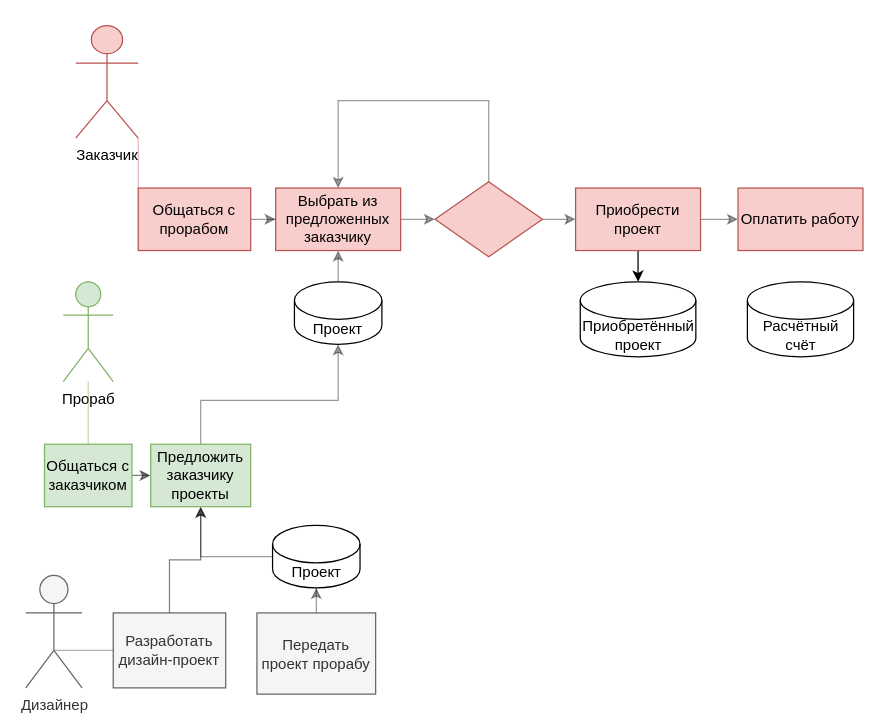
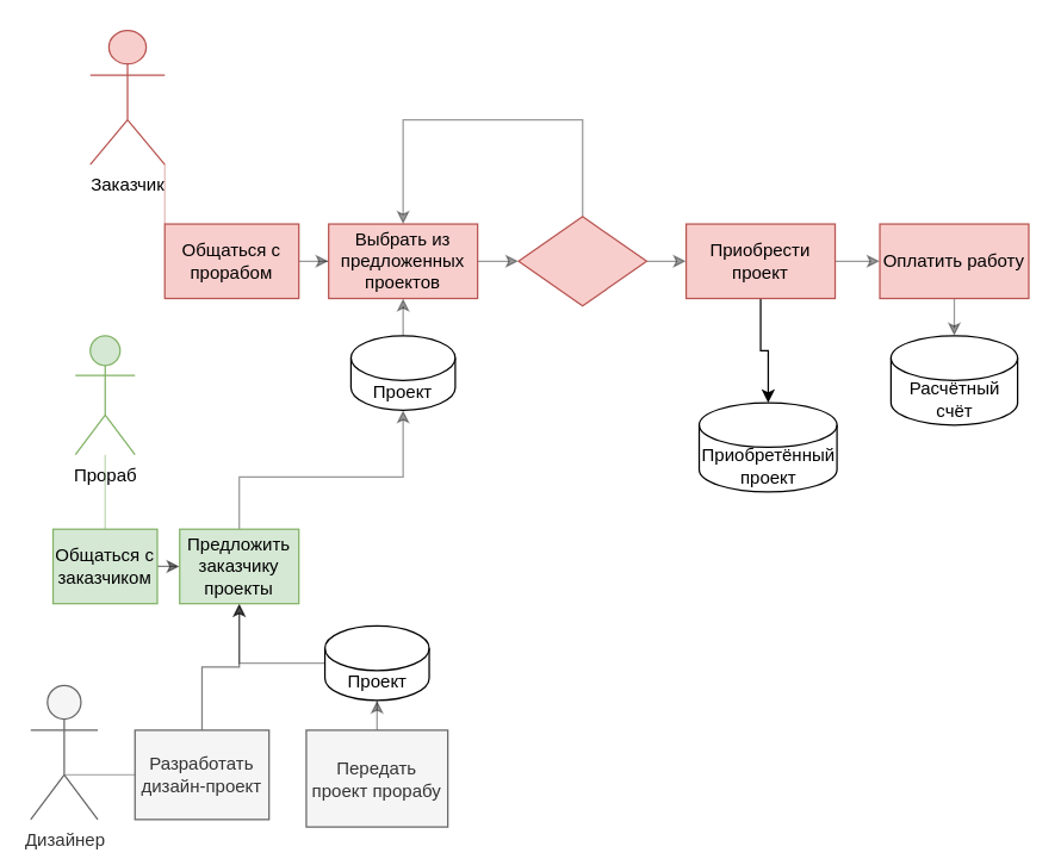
  <mxCell id="0" />
  <mxCell id="1" parent="0" />
  <mxCell id="2" value="Заказчик" style="shape=umlActor;verticalLabelPosition=bottom;verticalAlign=top;html=1;outlineConnect=0;fillColor=#f8cecc;strokeColor=#b85450;" parent="1" vertex="1"><mxGeometry x="60" y="20" width="50" height="90" as="geometry" /></mxCell>
  <mxCell id="3" value="" style="edgeStyle=orthogonalEdgeStyle;rounded=0;orthogonalLoop=1;jettySize=auto;html=1;opacity=40;" parent="1" source="4" target="6" edge="1"><mxGeometry relative="1" as="geometry" /></mxCell>
  <mxCell id="4" value="Общаться с прорабом" style="rounded=0;whiteSpace=wrap;html=1;fillColor=#f8cecc;strokeColor=#b85450;" parent="1" vertex="1"><mxGeometry x="110" y="150" width="90" height="50" as="geometry" /></mxCell>
  <mxCell id="5" value="" style="edgeStyle=orthogonalEdgeStyle;rounded=0;orthogonalLoop=1;jettySize=auto;html=1;opacity=40;" parent="1" source="6" target="12" edge="1"><mxGeometry relative="1" as="geometry" /></mxCell>
- <mxCell id="6" value="Выбрать из предложенных заказчику" style="rounded=0;whiteSpace=wrap;html=1;fillColor=#f8cecc;strokeColor=#b85450;" parent="1" vertex="1"><mxGeometry x="220" y="150" width="100" height="50" as="geometry" /></mxCell>
+ <mxCell id="6" value="Выбрать из предложенных проектов" style="rounded=0;whiteSpace=wrap;html=1;fillColor=#f8cecc;strokeColor=#b85450;" parent="1" vertex="1"><mxGeometry x="220" y="150" width="100" height="50" as="geometry" /></mxCell>
  <mxCell id="7" value="" style="edgeStyle=orthogonalEdgeStyle;rounded=0;orthogonalLoop=1;jettySize=auto;html=1;opacity=40;" parent="1" source="9" target="15" edge="1"><mxGeometry relative="1" as="geometry" /></mxCell>
  <mxCell id="8" value="" style="edgeStyle=orthogonalEdgeStyle;rounded=0;orthogonalLoop=1;jettySize=auto;html=1;" parent="1" source="9" target="33" edge="1"><mxGeometry relative="1" as="geometry" /></mxCell>
  <mxCell id="9" value="Приобрести проект" style="rounded=0;whiteSpace=wrap;html=1;fillColor=#f8cecc;strokeColor=#b85450;" parent="1" vertex="1"><mxGeometry x="460" y="150" width="100" height="50" as="geometry" /></mxCell>
  <mxCell id="10" value="" style="edgeStyle=orthogonalEdgeStyle;rounded=0;orthogonalLoop=1;jettySize=auto;html=1;opacity=40;" parent="1" source="12" target="9" edge="1"><mxGeometry relative="1" as="geometry" /></mxCell>
  <mxCell id="11" style="edgeStyle=orthogonalEdgeStyle;rounded=0;orthogonalLoop=1;jettySize=auto;html=1;entryX=0.5;entryY=0;entryDx=0;entryDy=0;opacity=40;exitX=0.5;exitY=0;exitDx=0;exitDy=0;" parent="1" source="12" target="6" edge="1"><mxGeometry relative="1" as="geometry"><Array as="points"><mxPoint x="391" y="80" /><mxPoint x="270" y="80" /></Array></mxGeometry></mxCell>
  <mxCell id="12" value="" style="rhombus;whiteSpace=wrap;html=1;fillColor=#f8cecc;strokeColor=#b85450;" parent="1" vertex="1"><mxGeometry x="347.5" y="145" width="86" height="60" as="geometry" /></mxCell>
  <mxCell id="13" value="" style="endArrow=none;html=1;rounded=0;exitX=1;exitY=1;exitDx=0;exitDy=0;exitPerimeter=0;entryX=0;entryY=0;entryDx=0;entryDy=0;fillColor=#f8cecc;strokeColor=#b85450;opacity=40;" parent="1" source="2" target="4" edge="1"><mxGeometry width="50" height="50" relative="1" as="geometry"><mxPoint x="430" y="240" as="sourcePoint" /><mxPoint x="480" y="190" as="targetPoint" /></mxGeometry></mxCell>
+ <mxCell id="14" value="" style="edgeStyle=orthogonalEdgeStyle;rounded=0;orthogonalLoop=1;jettySize=auto;html=1;opacity=40;" parent="1" source="15" target="18" edge="1"><mxGeometry relative="1" as="geometry" /></mxCell>
  <mxCell id="15" value="Оплатить работу" style="rounded=0;whiteSpace=wrap;html=1;fillColor=#f8cecc;strokeColor=#b85450;" parent="1" vertex="1"><mxGeometry x="590" y="150" width="100" height="50" as="geometry" /></mxCell>
  <mxCell id="16" value="" style="edgeStyle=orthogonalEdgeStyle;rounded=0;orthogonalLoop=1;jettySize=auto;html=1;opacity=40;" parent="1" source="17" target="6" edge="1"><mxGeometry relative="1" as="geometry" /></mxCell>
  <mxCell id="17" value="Проект" style="shape=cylinder3;whiteSpace=wrap;html=1;boundedLbl=1;backgroundOutline=1;size=15;" parent="1" vertex="1"><mxGeometry x="235" y="225" width="70" height="50" as="geometry" /></mxCell>
  <mxCell id="18" value="Расчётный счёт" style="shape=cylinder3;whiteSpace=wrap;html=1;boundedLbl=1;backgroundOutline=1;size=15;" parent="1" vertex="1"><mxGeometry x="597.5" y="225" width="85" height="60" as="geometry" /></mxCell>
  <mxCell id="19" value="Дизайнер" style="shape=umlActor;verticalLabelPosition=bottom;verticalAlign=top;html=1;outlineConnect=0;fillColor=#f5f5f5;strokeColor=#666666;fontColor=#333333;" parent="1" vertex="1"><mxGeometry x="20" y="460" width="45" height="90" as="geometry" /></mxCell>
  <mxCell id="20" value="" style="edgeStyle=orthogonalEdgeStyle;rounded=0;orthogonalLoop=1;jettySize=auto;html=1;opacity=50;" parent="1" source="21" target="30" edge="1"><mxGeometry relative="1" as="geometry" /></mxCell>
  <mxCell id="21" value="Разработать дизайн-проект" style="rounded=0;whiteSpace=wrap;html=1;fillColor=#f5f5f5;strokeColor=#666666;fontColor=#333333;" parent="1" vertex="1"><mxGeometry x="90" y="490" width="90" height="60" as="geometry" /></mxCell>
  <mxCell id="22" value="" style="endArrow=none;html=1;rounded=0;edgeStyle=orthogonalEdgeStyle;entryX=0;entryY=0.5;entryDx=0;entryDy=0;fillColor=#f5f5f5;strokeColor=#666666;opacity=50;" parent="1" target="21" edge="1"><mxGeometry width="50" height="50" relative="1" as="geometry"><mxPoint x="65" y="520" as="sourcePoint" /><mxPoint x="415" y="420" as="targetPoint" /><Array as="points"><mxPoint x="43" y="520" /><mxPoint x="43" y="520" /></Array></mxGeometry></mxCell>
  <mxCell id="23" value="" style="edgeStyle=orthogonalEdgeStyle;rounded=0;orthogonalLoop=1;jettySize=auto;html=1;opacity=40;" parent="1" source="24" target="32" edge="1"><mxGeometry relative="1" as="geometry" /></mxCell>
  <mxCell id="24" value="Передать проект прорабу" style="rounded=0;whiteSpace=wrap;html=1;fillColor=#f5f5f5;strokeColor=#666666;fontColor=#333333;" parent="1" vertex="1"><mxGeometry x="205" y="490" width="95" height="65" as="geometry" /></mxCell>
  <mxCell id="25" value="Прораб" style="shape=umlActor;verticalLabelPosition=bottom;verticalAlign=top;html=1;outlineConnect=0;fillColor=#d5e8d4;strokeColor=#82b366;" parent="1" vertex="1"><mxGeometry x="50" y="225" width="40" height="80" as="geometry" /></mxCell>
  <mxCell id="26" value="" style="edgeStyle=orthogonalEdgeStyle;curved=1;orthogonalLoop=1;jettySize=auto;html=1;opacity=50;" parent="1" source="27" target="30" edge="1"><mxGeometry relative="1" as="geometry" /></mxCell>
  <mxCell id="27" value="Общаться с заказчиком" style="rounded=0;whiteSpace=wrap;html=1;fillColor=#d5e8d4;strokeColor=#82b366;" parent="1" vertex="1"><mxGeometry x="35" y="355" width="70" height="50" as="geometry" /></mxCell>
  <mxCell id="28" value="" style="endArrow=none;html=1;edgeStyle=orthogonalEdgeStyle;exitX=0.5;exitY=0;exitDx=0;exitDy=0;fillColor=#d5e8d4;strokeColor=#82b366;curved=1;opacity=50;" parent="1" source="27" edge="1"><mxGeometry width="50" height="50" relative="1" as="geometry"><mxPoint x="220" y="385" as="sourcePoint" /><mxPoint x="70" y="305" as="targetPoint" /></mxGeometry></mxCell>
  <mxCell id="29" style="edgeStyle=orthogonalEdgeStyle;rounded=0;orthogonalLoop=1;jettySize=auto;html=1;entryX=0.5;entryY=1;entryDx=0;entryDy=0;entryPerimeter=0;opacity=40;" parent="1" source="30" target="17" edge="1"><mxGeometry relative="1" as="geometry"><Array as="points"><mxPoint x="160" y="320" /><mxPoint x="270" y="320" /></Array></mxGeometry></mxCell>
  <mxCell id="30" value="Предложить заказчику проекты" style="rounded=0;whiteSpace=wrap;html=1;fillColor=#d5e8d4;strokeColor=#82b366;" parent="1" vertex="1"><mxGeometry x="120" y="355" width="80" height="50" as="geometry" /></mxCell>
  <mxCell id="31" style="edgeStyle=orthogonalEdgeStyle;rounded=0;orthogonalLoop=1;jettySize=auto;html=1;entryX=0.5;entryY=1;entryDx=0;entryDy=0;opacity=40;" parent="1" source="32" target="30" edge="1"><mxGeometry relative="1" as="geometry" /></mxCell>
  <mxCell id="32" value="Проект" style="shape=cylinder3;whiteSpace=wrap;html=1;boundedLbl=1;backgroundOutline=1;size=15;" parent="1" vertex="1"><mxGeometry x="217.5" y="420" width="70" height="50" as="geometry" /></mxCell>
- <mxCell id="33" value="Приобретённый проект" style="shape=cylinder3;whiteSpace=wrap;html=1;boundedLbl=1;backgroundOutline=1;size=15;" parent="1" vertex="1"><mxGeometry x="463.75" y="225" width="92.5" height="60" as="geometry" /></mxCell>
+ <mxCell id="33" value="Приобретённый проект" style="shape=cylinder3;whiteSpace=wrap;html=1;boundedLbl=1;backgroundOutline=1;size=15;" parent="1" vertex="1"><mxGeometry x="468.75" y="270" width="92.5" height="60" as="geometry" /></mxCell>
